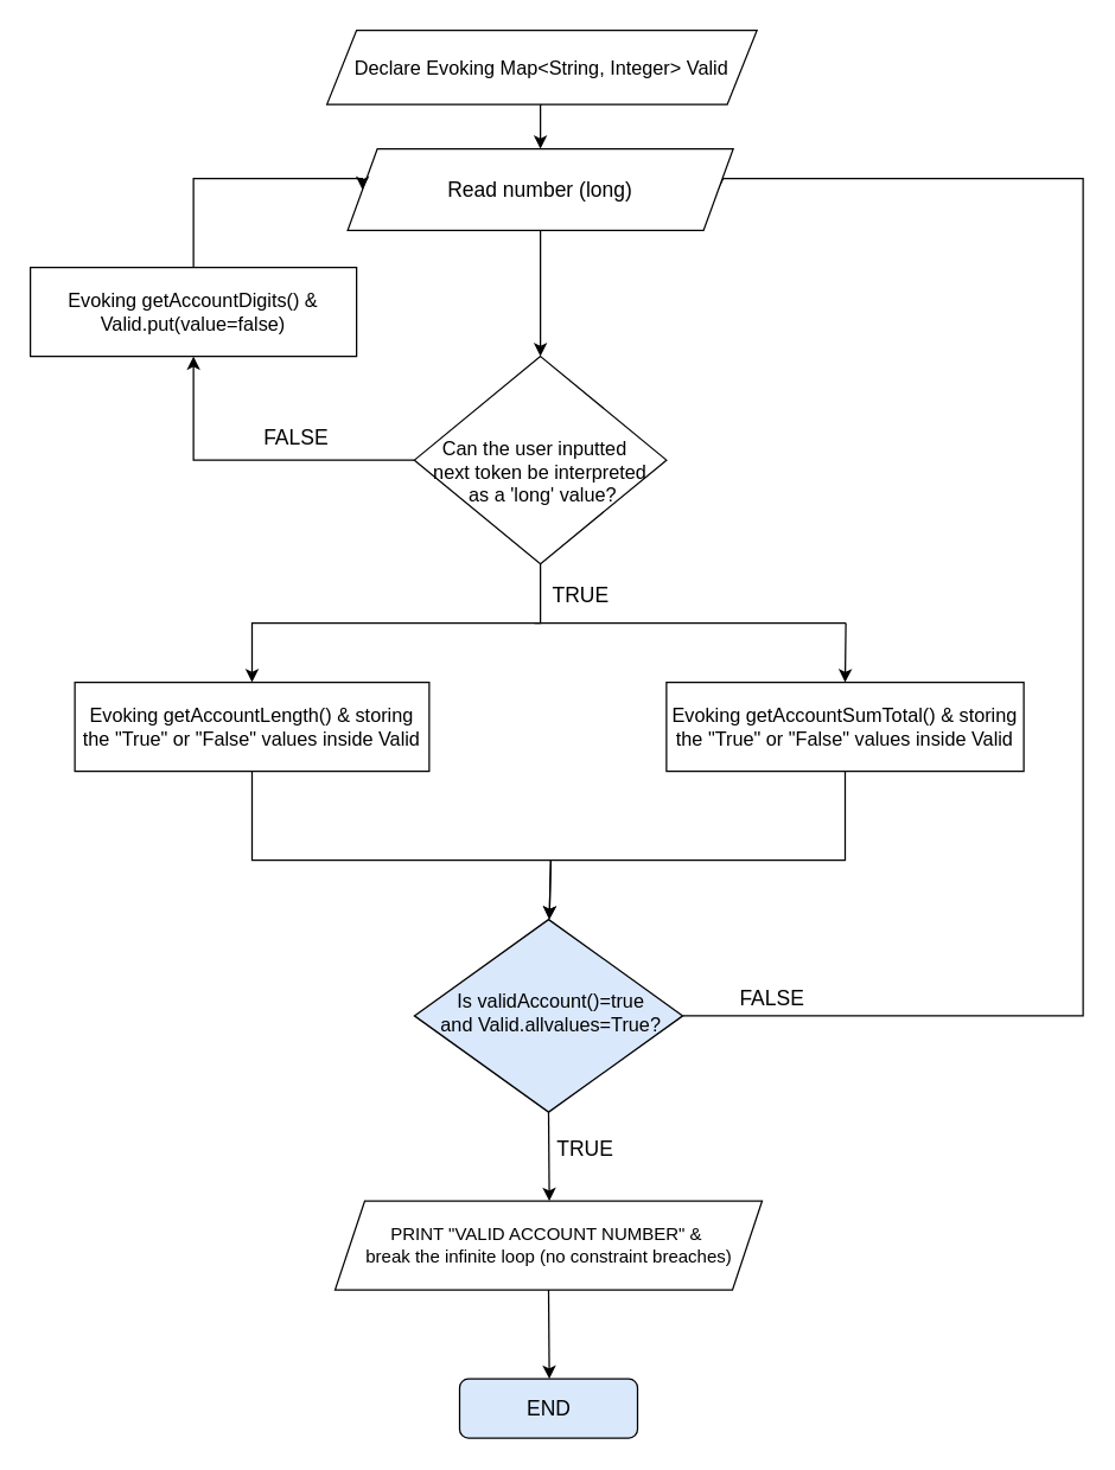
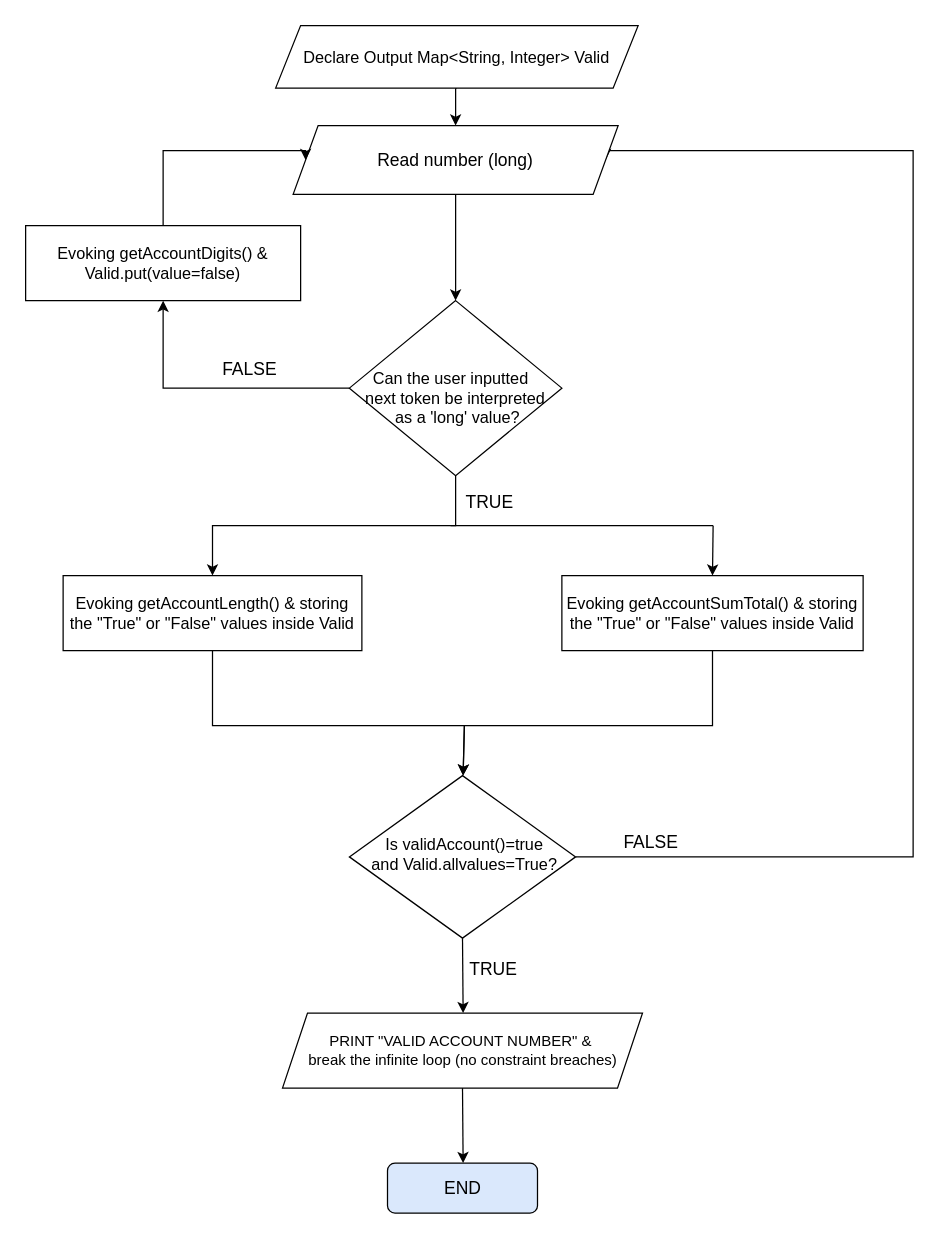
  <mxCell id="0" />
  <mxCell id="1" parent="0" />
- <mxCell id="2" style="edgeStyle=orthogonalEdgeStyle;rounded=0;orthogonalLoop=1;jettySize=auto;html=1;exitX=1;exitY=0.5;exitDx=0;exitDy=0;entryX=1;entryY=0.5;entryDx=0;entryDy=0;endArrow=open;" edge="1" parent="1" source="3" target="5"><mxGeometry relative="1" as="geometry"><mxPoint x="740" y="120" as="targetPoint" /><Array as="points"><mxPoint x="730" y="685" /><mxPoint x="730" y="120" /></Array></mxGeometry></mxCell>
- <mxCell id="3" value="&amp;nbsp; &amp;nbsp; &amp;nbsp; Is validAccount()=true&amp;nbsp; &amp;nbsp; &amp;nbsp; &amp;nbsp;and Valid.allvalues=True?" style="rhombus;whiteSpace=wrap;html=1;shadow=0;fontFamily=Helvetica;fontSize=13;align=center;strokeWidth=1;spacing=6;spacingTop=-4;fillColor=#dae8fc;" parent="1" vertex="1"><mxGeometry x="279" y="620" width="181" height="130" as="geometry" /></mxCell>
+ <mxCell id="2" style="edgeStyle=orthogonalEdgeStyle;rounded=0;orthogonalLoop=1;jettySize=auto;html=1;exitX=1;exitY=0.5;exitDx=0;exitDy=0;entryX=1;entryY=0.5;entryDx=0;entryDy=0;" edge="1" parent="1" source="3" target="5"><mxGeometry relative="1" as="geometry"><mxPoint x="740" y="120" as="targetPoint" /><Array as="points"><mxPoint x="730" y="685" /><mxPoint x="730" y="120" /></Array></mxGeometry></mxCell>
+ <mxCell id="3" value="&amp;nbsp; &amp;nbsp; &amp;nbsp; Is validAccount()=true&amp;nbsp; &amp;nbsp; &amp;nbsp; &amp;nbsp;and Valid.allvalues=True?" style="rhombus;whiteSpace=wrap;html=1;shadow=0;fontFamily=Helvetica;fontSize=13;align=center;strokeWidth=1;spacing=6;spacingTop=-4;" parent="1" vertex="1"><mxGeometry x="279" y="620" width="181" height="130" as="geometry" /></mxCell>
  <mxCell id="4" style="edgeStyle=orthogonalEdgeStyle;rounded=0;orthogonalLoop=1;jettySize=auto;html=1;exitX=0.5;exitY=1;exitDx=0;exitDy=0;" edge="1" parent="1" source="5" target="9"><mxGeometry relative="1" as="geometry" /></mxCell>
  <mxCell id="5" value="&lt;font style=&quot;font-size: 14px;&quot;&gt;Read number (long)&lt;/font&gt;" style="shape=parallelogram;perimeter=parallelogramPerimeter;whiteSpace=wrap;html=1;fixedSize=1;" vertex="1" parent="1"><mxGeometry x="234" y="100" width="260" height="55" as="geometry" /></mxCell>
  <mxCell id="6" style="edgeStyle=orthogonalEdgeStyle;rounded=0;orthogonalLoop=1;jettySize=auto;html=1;exitX=0;exitY=0.5;exitDx=0;exitDy=0;entryX=0.5;entryY=1;entryDx=0;entryDy=0;" edge="1" parent="1" source="9" target="11"><mxGeometry relative="1" as="geometry"><mxPoint x="130" y="250" as="targetPoint" /></mxGeometry></mxCell>
  <mxCell id="7" style="edgeStyle=orthogonalEdgeStyle;rounded=0;orthogonalLoop=1;jettySize=auto;html=1;exitX=0.5;exitY=1;exitDx=0;exitDy=0;entryX=0.5;entryY=0;entryDx=0;entryDy=0;" edge="1" parent="1" source="9" target="20"><mxGeometry relative="1" as="geometry" /></mxCell>
  <mxCell id="8" value="&lt;font style=&quot;font-size: 14px;&quot;&gt;TRUE&lt;/font&gt;" style="edgeLabel;html=1;align=center;verticalAlign=middle;resizable=0;points=[];" vertex="1" connectable="0" parent="7"><mxGeometry x="-0.854" y="5" relative="1" as="geometry"><mxPoint x="21" as="offset" /></mxGeometry></mxCell>
  <mxCell id="9" value="&lt;div style=&quot;font-size: 13px;&quot;&gt;&lt;span style=&quot;background-color: initial;&quot;&gt;&lt;font style=&quot;font-size: 13px;&quot;&gt;&lt;br&gt;&lt;/font&gt;&lt;/span&gt;&lt;/div&gt;&lt;div style=&quot;font-size: 13px;&quot;&gt;&lt;span style=&quot;background-color: initial;&quot;&gt;&lt;font style=&quot;font-size: 13px;&quot;&gt;&amp;nbsp; &amp;nbsp; &amp;nbsp;Can the user inputted&amp;nbsp; &amp;nbsp; &amp;nbsp; &amp;nbsp; &amp;nbsp; &amp;nbsp;next token be interpreted&amp;nbsp; &amp;nbsp; &amp;nbsp; as a 'long' value?&amp;nbsp;&lt;/font&gt;&lt;/span&gt;&lt;/div&gt;" style="rhombus;whiteSpace=wrap;html=1;align=center;" vertex="1" parent="1"><mxGeometry x="279" y="240" width="170" height="140" as="geometry" /></mxCell>
  <mxCell id="10" style="edgeStyle=orthogonalEdgeStyle;rounded=0;orthogonalLoop=1;jettySize=auto;html=1;entryX=0;entryY=0.5;entryDx=0;entryDy=0;" edge="1" parent="1" source="11" target="5"><mxGeometry relative="1" as="geometry"><mxPoint x="230" y="110" as="targetPoint" /><Array as="points"><mxPoint x="130" y="120" /></Array></mxGeometry></mxCell>
  <mxCell id="11" value="Evoking getAccountDigits() &amp;amp; Valid.put(value=false)" style="rounded=0;whiteSpace=wrap;html=1;fontSize=13;" vertex="1" parent="1"><mxGeometry x="20" y="180" width="220" height="60" as="geometry" /></mxCell>
  <mxCell id="12" style="edgeStyle=orthogonalEdgeStyle;rounded=0;orthogonalLoop=1;jettySize=auto;html=1;exitX=0.5;exitY=1;exitDx=0;exitDy=0;entryX=0.5;entryY=0;entryDx=0;entryDy=0;" edge="1" parent="1" source="13" target="5"><mxGeometry relative="1" as="geometry" /></mxCell>
- <mxCell id="13" value="Declare Evoking Map&amp;lt;String, Integer&amp;gt; Valid" style="shape=parallelogram;perimeter=parallelogramPerimeter;whiteSpace=wrap;html=1;fixedSize=1;fontSize=13;" vertex="1" parent="1"><mxGeometry x="220" y="20" width="290" height="50" as="geometry" /></mxCell>
+ <mxCell id="13" value="Declare Output Map&amp;lt;String, Integer&amp;gt; Valid" style="shape=parallelogram;perimeter=parallelogramPerimeter;whiteSpace=wrap;html=1;fixedSize=1;fontSize=13;" vertex="1" parent="1"><mxGeometry x="220" y="20" width="290" height="50" as="geometry" /></mxCell>
  <mxCell id="14" value="&lt;font style=&quot;font-size: 14px;&quot;&gt;FALSE&lt;/font&gt;" style="text;html=1;align=center;verticalAlign=middle;resizable=0;points=[];autosize=1;strokeColor=none;fillColor=none;" vertex="1" parent="1"><mxGeometry x="164" y="280" width="70" height="30" as="geometry" /></mxCell>
  <mxCell id="15" value="" style="endArrow=none;html=1;rounded=0;" edge="1" parent="1"><mxGeometry width="50" height="50" relative="1" as="geometry"><mxPoint x="360" y="420" as="sourcePoint" /><mxPoint x="570" y="420" as="targetPoint" /></mxGeometry></mxCell>
  <mxCell id="16" value="" style="endArrow=classic;html=1;rounded=0;entryX=0.5;entryY=0;entryDx=0;entryDy=0;" edge="1" parent="1" target="18"><mxGeometry width="50" height="50" relative="1" as="geometry"><mxPoint x="570" y="420" as="sourcePoint" /><mxPoint x="510" y="460" as="targetPoint" /></mxGeometry></mxCell>
  <mxCell id="17" style="edgeStyle=orthogonalEdgeStyle;rounded=0;orthogonalLoop=1;jettySize=auto;html=1;exitX=0.5;exitY=1;exitDx=0;exitDy=0;" edge="1" parent="1" source="18"><mxGeometry relative="1" as="geometry"><mxPoint x="370" y="620" as="targetPoint" /><Array as="points"><mxPoint x="570" y="580" /><mxPoint x="371" y="580" /></Array></mxGeometry></mxCell>
  <mxCell id="18" value="Evoking getAccountSumTotal() &amp;amp; storing the &quot;True&quot; or &quot;False&quot; values inside Valid" style="rounded=0;whiteSpace=wrap;html=1;fontSize=13;" vertex="1" parent="1"><mxGeometry x="449" y="460" width="241" height="60" as="geometry" /></mxCell>
  <mxCell id="19" style="edgeStyle=orthogonalEdgeStyle;rounded=0;orthogonalLoop=1;jettySize=auto;html=1;exitX=0.5;exitY=1;exitDx=0;exitDy=0;" edge="1" parent="1" source="20"><mxGeometry relative="1" as="geometry"><mxPoint x="370" y="620" as="targetPoint" /><Array as="points"><mxPoint x="170" y="580" /><mxPoint x="371" y="580" /></Array></mxGeometry></mxCell>
  <mxCell id="20" value="Evoking getAccountLength() &amp;amp; storing the &quot;True&quot; or &quot;False&quot; values inside Valid" style="rounded=0;whiteSpace=wrap;html=1;fontSize=13;" vertex="1" parent="1"><mxGeometry x="50" y="460" width="239" height="60" as="geometry" /></mxCell>
  <mxCell id="21" value="&lt;font style=&quot;font-size: 14px;&quot;&gt;FALSE&lt;/font&gt;" style="text;html=1;align=center;verticalAlign=middle;resizable=0;points=[];autosize=1;strokeColor=none;fillColor=none;" vertex="1" parent="1"><mxGeometry x="485" y="658" width="70" height="30" as="geometry" /></mxCell>
  <mxCell id="22" value="" style="endArrow=classic;html=1;rounded=0;exitX=0.5;exitY=1;exitDx=0;exitDy=0;" edge="1" parent="1" source="3"><mxGeometry width="50" height="50" relative="1" as="geometry"><mxPoint x="320" y="660" as="sourcePoint" /><mxPoint x="370" y="810" as="targetPoint" /></mxGeometry></mxCell>
  <mxCell id="23" value="PRINT &quot;VALID ACCOUNT NUMBER&quot; &amp;amp;&amp;nbsp;&lt;div&gt;break&amp;nbsp;&lt;span style=&quot;background-color: initial;&quot;&gt;the infinite loop (no constraint breaches)&lt;/span&gt;&lt;/div&gt;" style="shape=parallelogram;perimeter=parallelogramPerimeter;whiteSpace=wrap;html=1;fixedSize=1;" vertex="1" parent="1"><mxGeometry x="225.5" y="810" width="288" height="60" as="geometry" /></mxCell>
  <mxCell id="24" value="&lt;font style=&quot;font-size: 14px;&quot;&gt;TRUE&lt;/font&gt;" style="text;html=1;align=center;verticalAlign=middle;resizable=0;points=[];autosize=1;strokeColor=none;fillColor=none;" vertex="1" parent="1"><mxGeometry x="364" y="760" width="60" height="30" as="geometry" /></mxCell>
  <mxCell id="25" value="" style="endArrow=classic;html=1;rounded=0;exitX=0.5;exitY=1;exitDx=0;exitDy=0;" edge="1" parent="1" source="23"><mxGeometry width="50" height="50" relative="1" as="geometry"><mxPoint x="320" y="930" as="sourcePoint" /><mxPoint x="370" y="930" as="targetPoint" /></mxGeometry></mxCell>
  <mxCell id="26" value="END" style="rounded=1;whiteSpace=wrap;html=1;fontSize=14;fillColor=#dae8fc;" vertex="1" parent="1"><mxGeometry x="309.5" y="930" width="120" height="40" as="geometry" /></mxCell>
